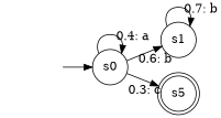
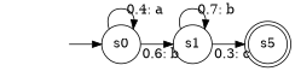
  digraph {
    rankdir=LR
    node [shape=circle]
    edge [labeldistance=2.4]
    start [height=0.01 style=invis width=0.01 shape=""]
    n2 [label=s0]
    n3 [label=s1]
    n4 [label=s5 shape=doublecircle]
    start -> n2 [labeldistance=""]
    n2 -> n2 [headlabel="0.4: a"]
    n2 -> n3 [headlabel="0.6: b" labelangle=40 labeldistance=1.8]
    n3 -> n3 [headlabel="0.7: b"]
-   n2 -> n4 [headlabel="0.3: c" labelangle=40 labeldistance=1.8]
+   n3 -> n4 [headlabel="0.3: c" labelangle=40 labeldistance=1.8]
  }
